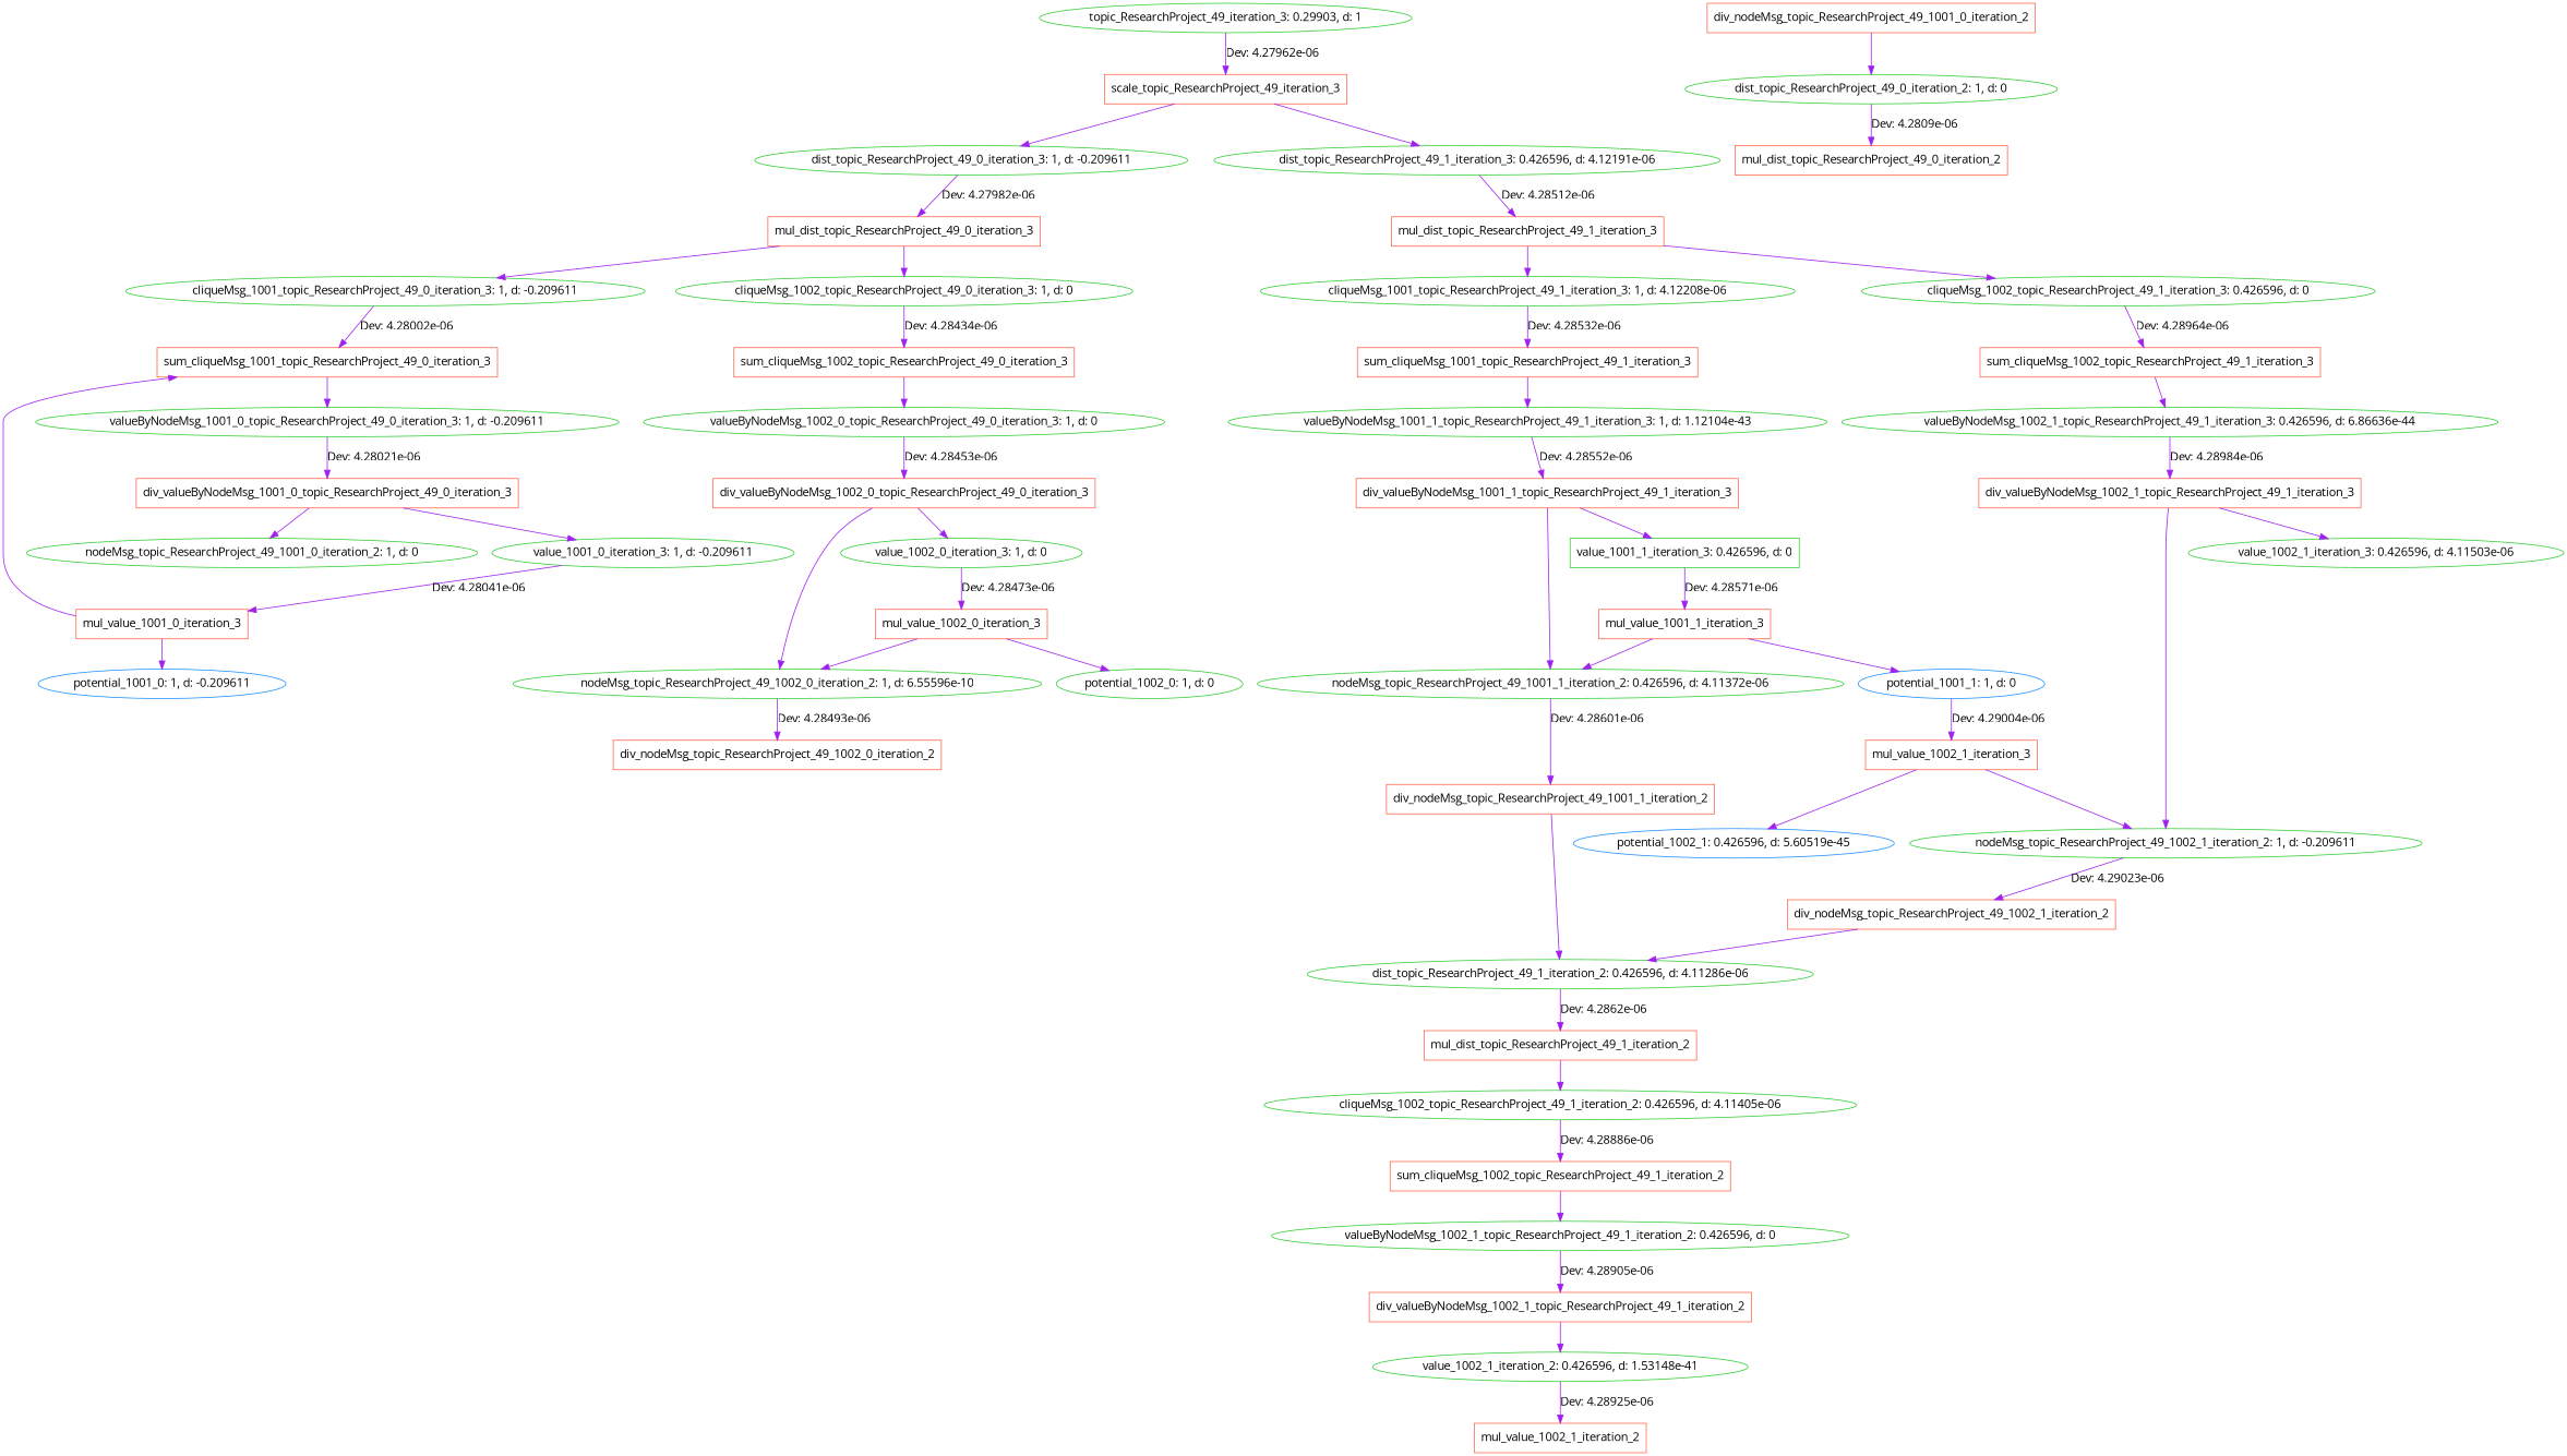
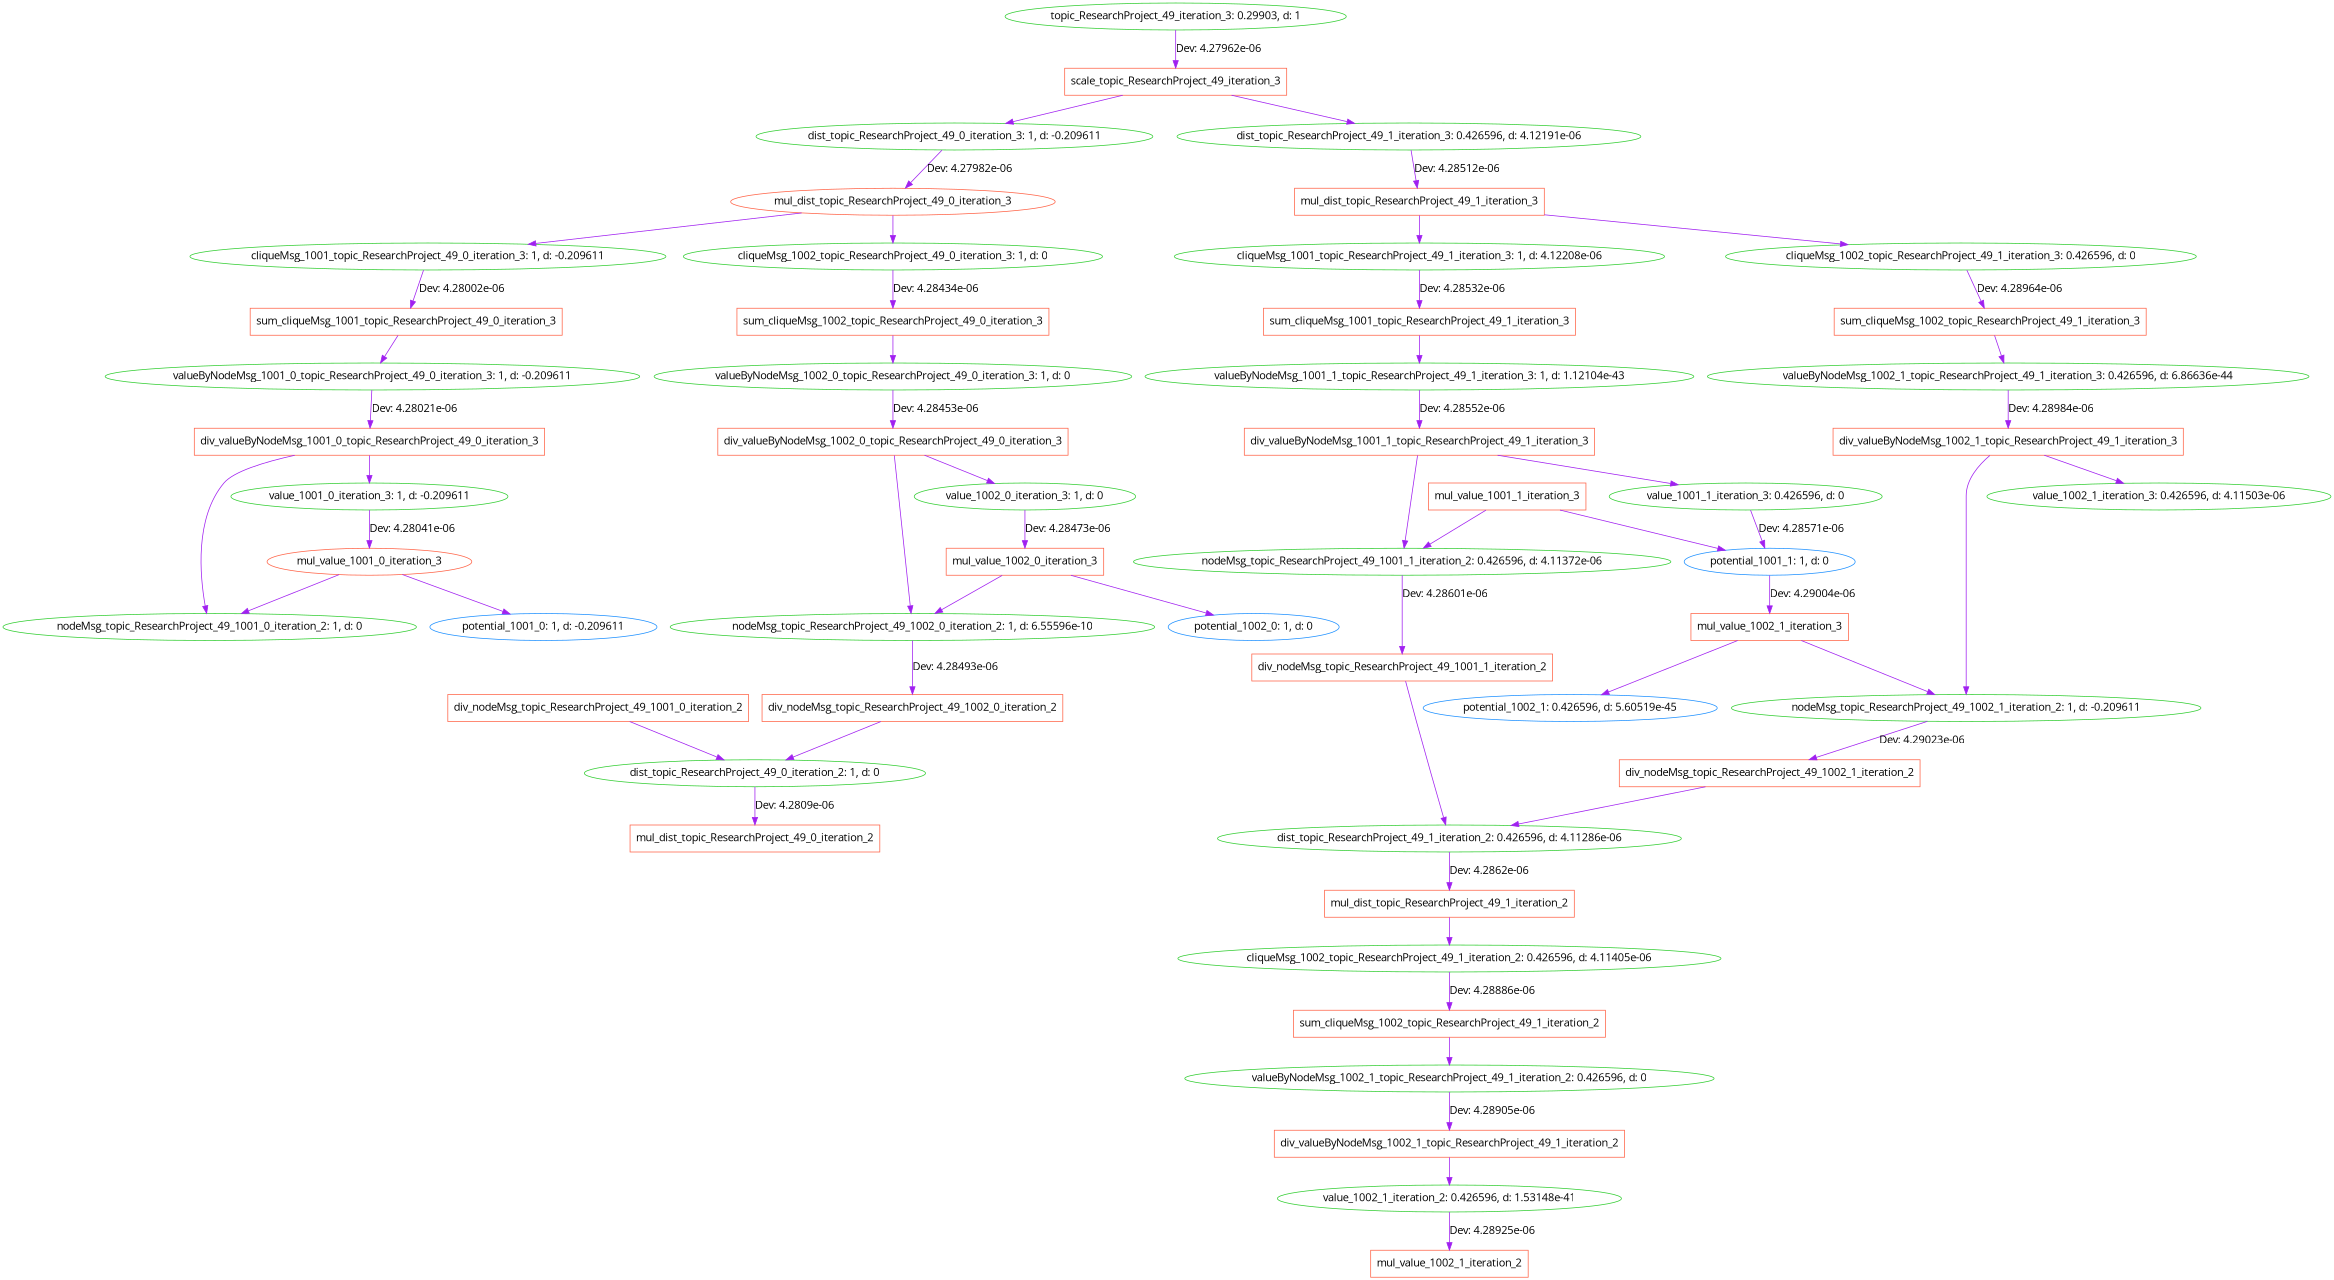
  digraph {
    fontname="Open Sans"
    node [color=limegreen fontname="Open Sans" shape=oval]
    edge [color=purple fontname="Open Sans"]
    n1 [label="topic_ResearchProject_49_iteration_3: 0.29903, d: 1"]
    n2 [color=tomato label=scale_topic_ResearchProject_49_iteration_3 shape=box]
    n3 [label="dist_topic_ResearchProject_49_0_iteration_3: 1, d: -0.209611"]
    n4 [label="dist_topic_ResearchProject_49_1_iteration_3: 0.426596, d: 4.12191e-06"]
-   n5 [color=tomato label=mul_dist_topic_ResearchProject_49_0_iteration_3 shape=box]
+   n5 [color=tomato label=mul_dist_topic_ResearchProject_49_0_iteration_3 shape=ellipse]
    n6 [color=tomato label=mul_dist_topic_ResearchProject_49_1_iteration_3 shape=box]
    n7 [label="cliqueMsg_1001_topic_ResearchProject_49_0_iteration_3: 1, d: -0.209611"]
    n8 [label="cliqueMsg_1002_topic_ResearchProject_49_0_iteration_3: 1, d: 0"]
    n9 [color=tomato label=sum_cliqueMsg_1001_topic_ResearchProject_49_0_iteration_3 shape=box]
    n10 [color=tomato label=sum_cliqueMsg_1002_topic_ResearchProject_49_0_iteration_3 shape=box]
    n11 [label="valueByNodeMsg_1001_0_topic_ResearchProject_49_0_iteration_3: 1, d: -0.209611"]
    n12 [color=tomato label=div_valueByNodeMsg_1001_0_topic_ResearchProject_49_0_iteration_3 shape=box]
    n13 [label="value_1001_0_iteration_3: 1, d: -0.209611"]
    n14 [label="nodeMsg_topic_ResearchProject_49_1001_0_iteration_2: 1, d: 0"]
-   n15 [color=tomato label=mul_value_1001_0_iteration_3 shape=box]
+   n15 [color=tomato label=mul_value_1001_0_iteration_3 shape=ellipse]
    n16 [color=dodgerblue label="potential_1001_0: 1, d: -0.209611"]
    n17 [color=tomato label=div_nodeMsg_topic_ResearchProject_49_1001_0_iteration_2 shape=box]
    n18 [label="dist_topic_ResearchProject_49_0_iteration_2: 1, d: 0"]
    n19 [color=tomato label=mul_dist_topic_ResearchProject_49_0_iteration_2 shape=box]
    n20 [label="valueByNodeMsg_1002_0_topic_ResearchProject_49_0_iteration_3: 1, d: 0"]
    n21 [color=tomato label=div_valueByNodeMsg_1002_0_topic_ResearchProject_49_0_iteration_3 shape=box]
    n22 [label="value_1002_0_iteration_3: 1, d: 0"]
    n23 [label="nodeMsg_topic_ResearchProject_49_1002_0_iteration_2: 1, d: 6.55596e-10"]
    n24 [color=tomato label=mul_value_1002_0_iteration_3 shape=box]
    n25 [color=tomato label=div_nodeMsg_topic_ResearchProject_49_1002_0_iteration_2 shape=box]
-   n26 [label="potential_1002_0: 1, d: 0"]
+   n26 [color=dodgerblue label="potential_1002_0: 1, d: 0"]
    n27 [label="cliqueMsg_1001_topic_ResearchProject_49_1_iteration_3: 1, d: 4.12208e-06"]
    n28 [label="cliqueMsg_1002_topic_ResearchProject_49_1_iteration_3: 0.426596, d: 0"]
    n29 [color=tomato label=sum_cliqueMsg_1001_topic_ResearchProject_49_1_iteration_3 shape=box]
    n30 [color=tomato label=sum_cliqueMsg_1002_topic_ResearchProject_49_1_iteration_3 shape=box]
    n31 [label="valueByNodeMsg_1001_1_topic_ResearchProject_49_1_iteration_3: 1, d: 1.12104e-43"]
    n32 [color=tomato label=div_valueByNodeMsg_1001_1_topic_ResearchProject_49_1_iteration_3 shape=box]
-   n33 [label="value_1001_1_iteration_3: 0.426596, d: 0" shape=box]
+   n33 [label="value_1001_1_iteration_3: 0.426596, d: 0"]
    n34 [label="nodeMsg_topic_ResearchProject_49_1001_1_iteration_2: 0.426596, d: 4.11372e-06"]
    n35 [color=tomato label=mul_value_1001_1_iteration_3 shape=box]
    n36 [color=tomato label=div_nodeMsg_topic_ResearchProject_49_1001_1_iteration_2 shape=box]
    n37 [color=dodgerblue label="potential_1001_1: 1, d: 0"]
    n38 [color=tomato label=mul_value_1002_1_iteration_3 shape=box]
    n39 [label="dist_topic_ResearchProject_49_1_iteration_2: 0.426596, d: 4.11286e-06"]
    n40 [color=tomato label=mul_dist_topic_ResearchProject_49_1_iteration_2 shape=box]
    n41 [label="cliqueMsg_1002_topic_ResearchProject_49_1_iteration_2: 0.426596, d: 4.11405e-06"]
    n42 [color=tomato label=sum_cliqueMsg_1002_topic_ResearchProject_49_1_iteration_2 shape=box]
    n43 [label="valueByNodeMsg_1002_1_topic_ResearchProject_49_1_iteration_2: 0.426596, d: 0"]
    n44 [color=tomato label=div_valueByNodeMsg_1002_1_topic_ResearchProject_49_1_iteration_2 shape=box]
    n45 [label="value_1002_1_iteration_2: 0.426596, d: 1.53148e-41"]
    n46 [color=tomato label=mul_value_1002_1_iteration_2 shape=box]
    n47 [label="valueByNodeMsg_1002_1_topic_ResearchProject_49_1_iteration_3: 0.426596, d: 6.86636e-44"]
    n48 [color=tomato label=div_valueByNodeMsg_1002_1_topic_ResearchProject_49_1_iteration_3 shape=box]
    n49 [label="value_1002_1_iteration_3: 0.426596, d: 4.11503e-06"]
    n50 [label="nodeMsg_topic_ResearchProject_49_1002_1_iteration_2: 1, d: -0.209611"]
    n51 [color=tomato label=div_nodeMsg_topic_ResearchProject_49_1002_1_iteration_2 shape=box]
    n52 [color=dodgerblue label="potential_1002_1: 0.426596, d: 5.60519e-45"]
    n1 -> n2 [label="Dev: 4.27962e-06"]
    n2 -> n3
    n2 -> n4
    n3 -> n5 [label="Dev: 4.27982e-06"]
    n4 -> n6 [label="Dev: 4.28512e-06"]
    n5 -> n7
    n5 -> n8
    n6 -> n27
    n6 -> n28
    n7 -> n9 [label="Dev: 4.28002e-06"]
    n8 -> n10 [label="Dev: 4.28434e-06"]
    n9 -> n11
    n10 -> n20
    n11 -> n12 [label="Dev: 4.28021e-06"]
    n12 -> n13
    n12 -> n14
    n13 -> n15 [label="Dev: 4.28041e-06"]
-   n15 -> n9
+   n15 -> n14
    n15 -> n16
    n17 -> n18
    n18 -> n19 [label="Dev: 4.2809e-06"]
    n20 -> n21 [label="Dev: 4.28453e-06"]
    n21 -> n22
    n21 -> n23
    n22 -> n24 [label="Dev: 4.28473e-06"]
    n23 -> n25 [label="Dev: 4.28493e-06"]
    n24 -> n23
    n24 -> n26
+   n25 -> n18
    n27 -> n29 [label="Dev: 4.28532e-06"]
    n28 -> n30 [label="Dev: 4.28964e-06"]
    n29 -> n31
    n30 -> n47
    n31 -> n32 [label="Dev: 4.28552e-06"]
    n32 -> n33
    n32 -> n34
-   n33 -> n35 [label="Dev: 4.28571e-06"]
+   n33 -> n37 [label="Dev: 4.28571e-06"]
    n34 -> n36 [label="Dev: 4.28601e-06"]
    n35 -> n34
    n35 -> n37
    n36 -> n39
    n37 -> n38 [label="Dev: 4.29004e-06"]
    n38 -> n50
    n38 -> n52
    n39 -> n40 [label="Dev: 4.2862e-06"]
    n40 -> n41
    n41 -> n42 [label="Dev: 4.28886e-06"]
    n42 -> n43
    n43 -> n44 [label="Dev: 4.28905e-06"]
    n44 -> n45
    n45 -> n46 [label="Dev: 4.28925e-06"]
    n47 -> n48 [label="Dev: 4.28984e-06"]
    n48 -> n49
    n48 -> n50
    n50 -> n51 [label="Dev: 4.29023e-06"]
    n51 -> n39
  }
